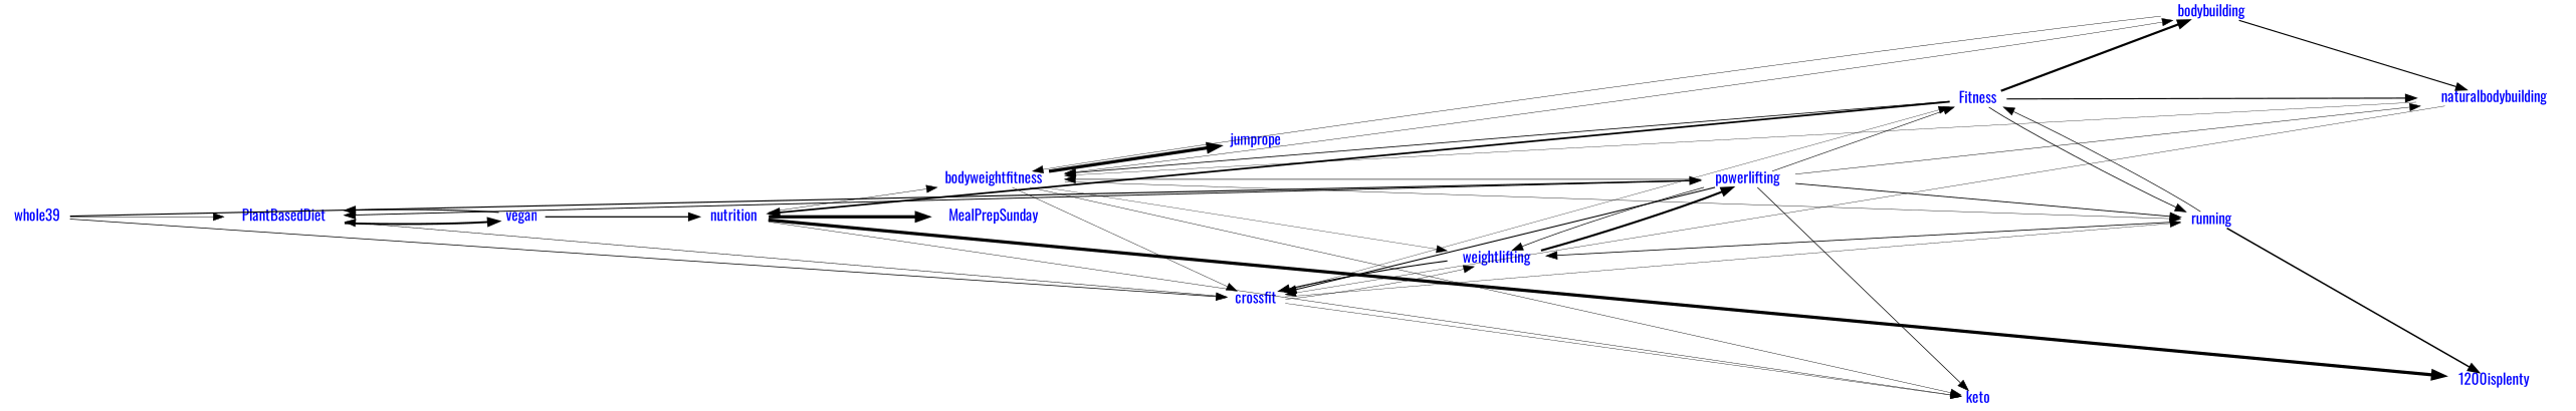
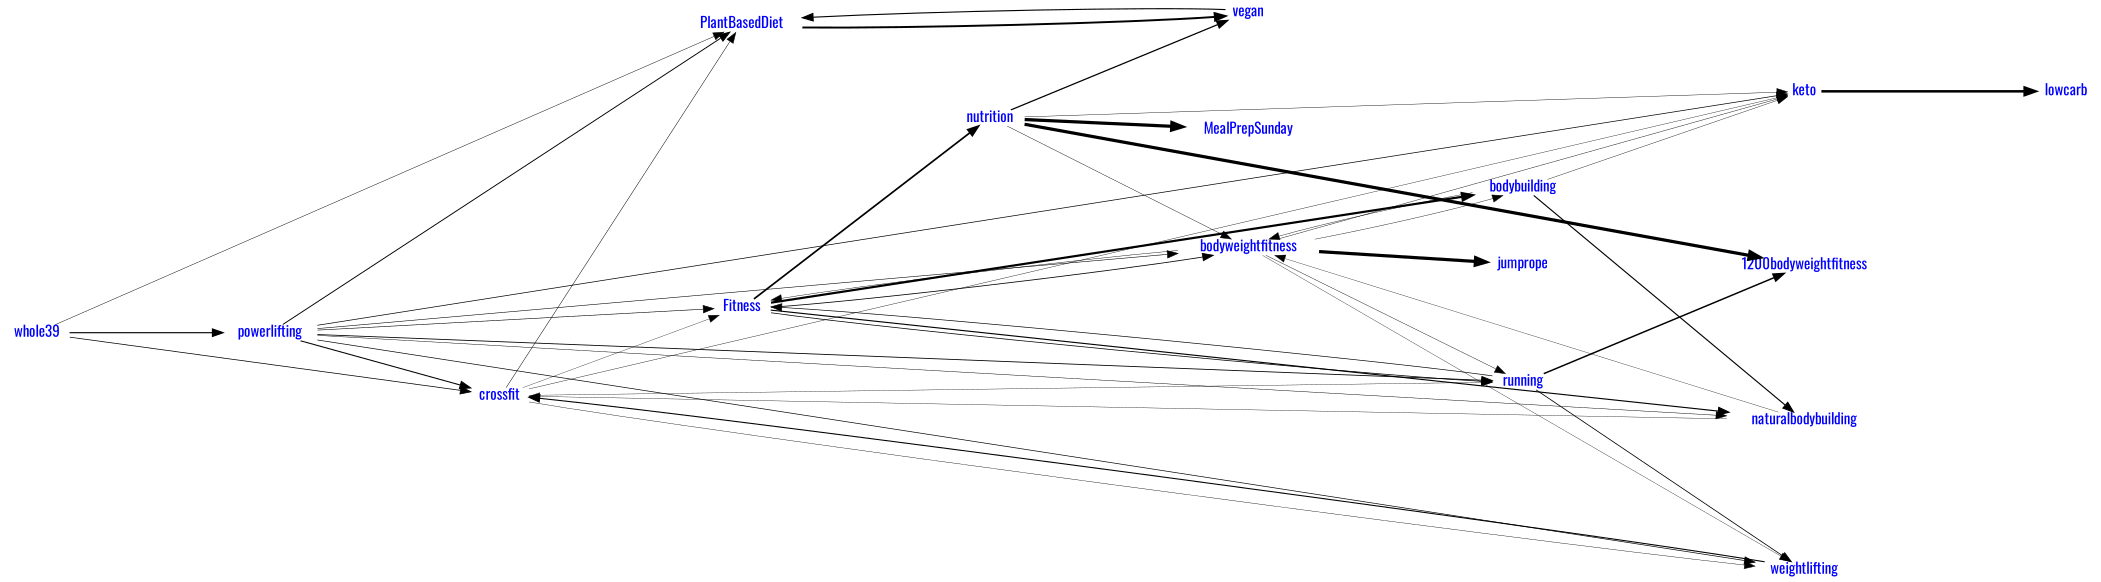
  strict digraph {
    fontname=Oswald
    rankdir=LR
    ranksep=2
    splines=line
    node [font_size=1000 fontcolor=blue fontname=Oswald margin=0 shape=plaintext]
    edge [fontname=Oswald penwidth=3.0]
    n1 [height=0.20833 label=whole39 width=0.84722]
    PlantBasedDiet [height=0.20833 width=1.5556]
    crossfit [height=0.20833 width=0.75]
    powerlifting [height=0.20833 width=1.2222]
    vegan [height=0.20833 width=0.59722]
    Fitness [height=0.20833 width=0.73611]
    running [height=0.20833 width=0.79167]
    keto [height=0.20833 width=0.43056]
    weightlifting [height=0.20833 width=1.2778]
    bodyweightfitness [height=0.20833 width=1.8333]
    naturalbodybuilding [height=0.20833 width=2.0139]
    bodybuilding [height=0.20833 width=1.3056]
    nutrition [height=0.20833 width=0.88889]
-   "1200isplenty" [height=0.20833 width=1.3056]
+   "1200isplenty" [height=0.20833 width=1.3056 label="1200bodyweightfitness"]
+   lowcarb [height=0.20833 width=0.79167]
    jumprope [height=0.20833 width=0.95833]
    MealPrepSunday [height=0.20833 width=1.7083]
    n1 -> PlantBasedDiet [penwidth=0.4210526315789472]
    n1 -> crossfit [penwidth=0.6842105263157892]
    n1 -> powerlifting [penwidth=1.0666666666666664]
    PlantBasedDiet -> vegan [penwidth=1.831578947368421]
    crossfit -> PlantBasedDiet [penwidth=0.4631578947368421]
    crossfit -> Fitness [penwidth=0.3044982698961936]
    crossfit -> running [penwidth=0.3327731092436973]
    crossfit -> keto [penwidth=0.3455497382198952]
    crossfit -> weightlifting [penwidth=0.3626373626373624]
    powerlifting -> PlantBasedDiet [penwidth=0.8842105263157892]
    powerlifting -> crossfit [penwidth=0.9824561403508769]
    powerlifting -> Fitness [penwidth=0.5363321799307958]
    powerlifting -> running [penwidth=0.7815126050420169]
    powerlifting -> keto [penwidth=0.6596858638743456]
    powerlifting -> weightlifting [penwidth=0.6387362637362637]
    powerlifting -> bodyweightfitness [penwidth=0.5240641711229946]
    powerlifting -> naturalbodybuilding [penwidth=0.4231738035264483]
    vegan -> PlantBasedDiet [penwidth=1.031578947368421]
    Fitness -> running [penwidth=0.7008403361344536]
    Fitness -> bodyweightfitness [penwidth=0.7433155080213902]
    Fitness -> naturalbodybuilding [penwidth=1.0503778337531486]
    Fitness -> bodybuilding [penwidth=2.0474631751227497]
    Fitness -> nutrition [penwidth=1.6100386100386102]
    running -> Fitness [penwidth=0.6228373702422144]
    running -> weightlifting [penwidth=0.7417582417582416]
    running -> "1200isplenty" [penwidth=1.3899613899613898]
+   keto -> lowcarb [penwidth=2.4098360655737707]
    weightlifting -> crossfit [penwidth=1.0]
-   weightlifting -> powerlifting [penwidth=1.9333333333333336]
-   bodyweightfitness -> crossfit [penwidth=0.3875432525951556]
+   bodyweightfitness -> Fitness [penwidth=0.3875432525951556]
    bodyweightfitness -> running [penwidth=0.3731092436974788]
    bodyweightfitness -> keto [penwidth=0.39267015706806263]
    bodyweightfitness -> weightlifting [penwidth=0.3049450549450548]
    bodyweightfitness -> bodybuilding [penwidth=0.3731587561374795]
    bodyweightfitness -> jumprope
    naturalbodybuilding -> crossfit [penwidth=0.3333333333333333]
    naturalbodybuilding -> bodyweightfitness [penwidth=0.3101604278074866]
+   bodybuilding -> keto [penwidth=0.3664921465968585]
    bodybuilding -> bodyweightfitness [penwidth=0.374331550802139]
    bodybuilding -> naturalbodybuilding [penwidth=1.065491183879093]
-   vegan -> nutrition [penwidth=1.168421052631579]
+   nutrition -> vegan [penwidth=1.168421052631579]
    nutrition -> keto [penwidth=0.3874345549738218]
    nutrition -> bodyweightfitness [penwidth=0.3957219251336898]
    nutrition -> "1200isplenty"
    nutrition -> MealPrepSunday
  }
